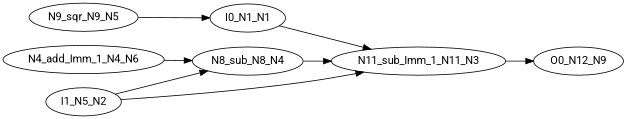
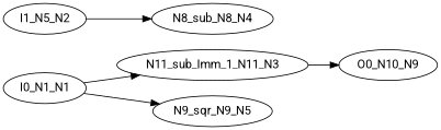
  digraph {
    fontname=Roboto
    rankdir=LR
    node [color=black fontname=Roboto ntype=operation]
    edge [fontname=Roboto]
-   n1 [label=O0_N12_N9 ntype=outvar]
+   n1 [label=O0_N10_N9 ntype=outvar]
    n2 [label=I0_N1_N1 ntype=invar]
    n3 [label=N11_sub_Imm_1_N11_N3]
    n4 [label=N9_sqr_N9_N5]
-   n5 [label=N4_add_Imm_1_N4_N6]
    n6 [label=N8_sub_N8_N4]
    n7 [label=I1_N5_N2 ntype=invar]
    n2 -> n3
-   n4 -> n2
+   n2 -> n4
    n3 -> n1
-   n5 -> n6
-   n6 -> n3
-   n7 -> n3
    n7 -> n6
  }
